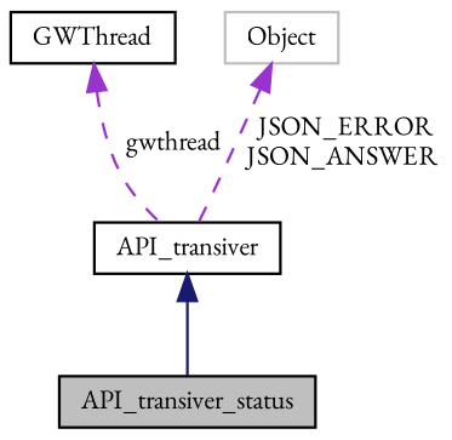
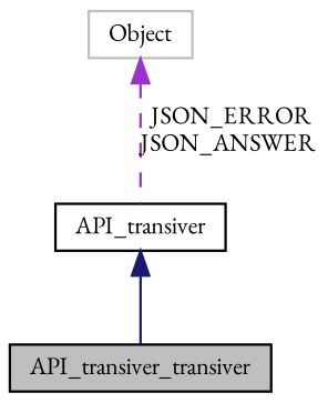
  digraph {
    fontname="EB Garamond"
    node [color=black fillcolor=white fontname="EB Garamond" fontsize=10 shape=record style=filled]
    edge [color=darkorchid3 dir=back fontname="EB Garamond" fontsize=10 labelfontname=Helvetica labelfontsize=10 style=dashed]
-   n1 [fillcolor=grey75 fontcolor=black height=0.2 label=API_transiver_status width=0.4]
+   n1 [fillcolor=grey75 fontcolor=black height=0.2 label=API_transiver_transiver width=0.4]
    n2 [height=0.2 label=API_transiver width=0.4]
-   n3 [height=0.2 label=GWThread width=0.4]
    n4 [color=grey75 height=0.2 label=Object width=0.4]
    n2 -> n1 [color=midnightblue style=solid]
-   n3 -> n2 [label=" gwthread"]
    n4 -> n2 [label=" JSON_ERROR\nJSON_ANSWER"]
  }
